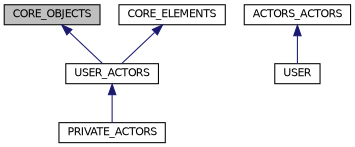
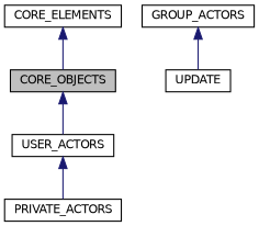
  digraph {
    node [color=black fillcolor=white fontname=Helvetica fontsize=10 shape=record style=filled]
    edge [color=midnightblue dir=back fontname=Helvetica fontsize=10 labelfontname=Helvetica labelfontsize=10 style=solid]
    n1 [fillcolor=grey75 fontcolor=black height=0.2 label=CORE_OBJECTS width=0.4]
    n2 [height=0.2 label=USER_ACTORS width=0.4]
-   n3 [height=0.2 label=ACTORS_ACTORS width=0.4]
-   n4 [height=0.2 label=USER width=0.4]
+   n3 [height=0.2 label=GROUP_ACTORS width=0.4]
+   n4 [height=0.2 label=UPDATE width=0.4]
    n5 [height=0.2 label=PRIVATE_ACTORS width=0.4]
    n6 [height=0.2 label=CORE_ELEMENTS width=0.4]
    n1 -> n2
    n2 -> n5
    n3 -> n4
-   n6 -> n2
+   n6 -> n1
  }
